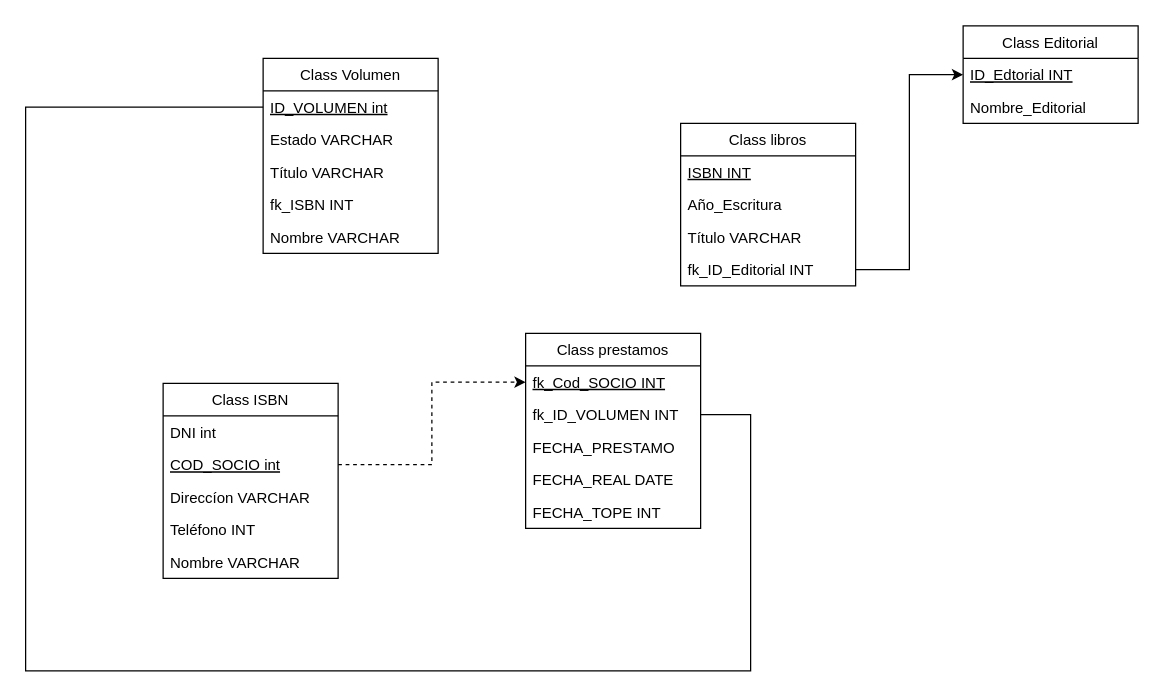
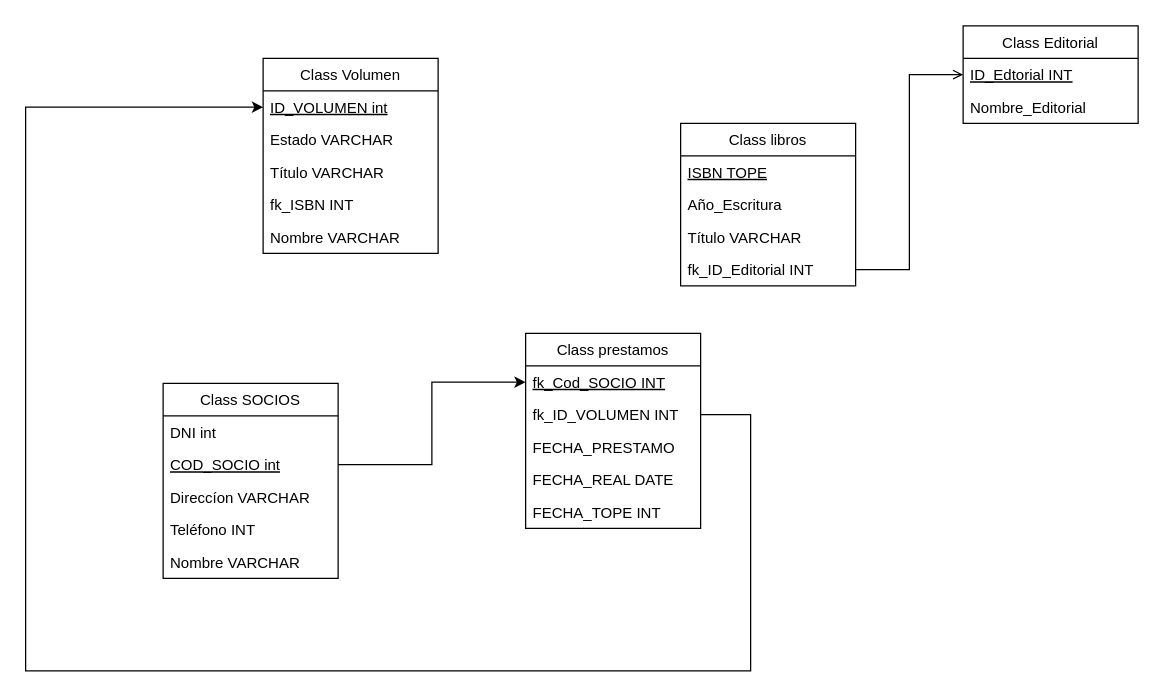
  <mxCell id="0" />
  <mxCell id="1" parent="0" />
  <mxCell id="2" value="Class Volumen" style="swimlane;fontStyle=0;childLayout=stackLayout;horizontal=1;startSize=26;fillColor=none;horizontalStack=0;resizeParent=1;resizeParentMax=0;resizeLast=0;collapsible=1;marginBottom=0;" vertex="1" parent="1"><mxGeometry x="210" y="46" width="140" height="156" as="geometry" /></mxCell>
  <mxCell id="3" value="ID_VOLUMEN int&#10;" style="text;strokeColor=none;fillColor=none;align=left;verticalAlign=top;spacingLeft=4;spacingRight=4;overflow=hidden;rotatable=0;points=[[0,0.5],[1,0.5]];portConstraint=eastwest;fontStyle=4" vertex="1" parent="2"><mxGeometry y="26" width="140" height="26" as="geometry" /></mxCell>
  <mxCell id="4" value="Estado VARCHAR" style="text;strokeColor=none;fillColor=none;align=left;verticalAlign=top;spacingLeft=4;spacingRight=4;overflow=hidden;rotatable=0;points=[[0,0.5],[1,0.5]];portConstraint=eastwest;fontStyle=0" vertex="1" parent="2"><mxGeometry y="52" width="140" height="26" as="geometry" /></mxCell>
  <mxCell id="5" value="Título VARCHAR" style="text;strokeColor=none;fillColor=none;align=left;verticalAlign=top;spacingLeft=4;spacingRight=4;overflow=hidden;rotatable=0;points=[[0,0.5],[1,0.5]];portConstraint=eastwest;" vertex="1" parent="2"><mxGeometry y="78" width="140" height="26" as="geometry" /></mxCell>
  <mxCell id="6" value="fk_ISBN INT" style="text;strokeColor=none;fillColor=none;align=left;verticalAlign=top;spacingLeft=4;spacingRight=4;overflow=hidden;rotatable=0;points=[[0,0.5],[1,0.5]];portConstraint=eastwest;" vertex="1" parent="2"><mxGeometry y="104" width="140" height="26" as="geometry" /></mxCell>
  <mxCell id="7" value="Nombre VARCHAR" style="text;strokeColor=none;fillColor=none;align=left;verticalAlign=top;spacingLeft=4;spacingRight=4;overflow=hidden;rotatable=0;points=[[0,0.5],[1,0.5]];portConstraint=eastwest;" vertex="1" parent="2"><mxGeometry y="130" width="140" height="26" as="geometry" /></mxCell>
  <mxCell id="8" value="Class libros" style="swimlane;fontStyle=0;childLayout=stackLayout;horizontal=1;startSize=26;fillColor=none;horizontalStack=0;resizeParent=1;resizeParentMax=0;resizeLast=0;collapsible=1;marginBottom=0;" vertex="1" parent="1"><mxGeometry x="544" y="98" width="140" height="130" as="geometry" /></mxCell>
- <mxCell id="9" value="ISBN INT" style="text;strokeColor=none;fillColor=none;align=left;verticalAlign=top;spacingLeft=4;spacingRight=4;overflow=hidden;rotatable=0;points=[[0,0.5],[1,0.5]];portConstraint=eastwest;fontStyle=4" vertex="1" parent="8"><mxGeometry y="26" width="140" height="26" as="geometry" /></mxCell>
+ <mxCell id="9" value="ISBN TOPE" style="text;strokeColor=none;fillColor=none;align=left;verticalAlign=top;spacingLeft=4;spacingRight=4;overflow=hidden;rotatable=0;points=[[0,0.5],[1,0.5]];portConstraint=eastwest;fontStyle=4" vertex="1" parent="8"><mxGeometry y="26" width="140" height="26" as="geometry" /></mxCell>
  <mxCell id="10" value="Año_Escritura" style="text;strokeColor=none;fillColor=none;align=left;verticalAlign=top;spacingLeft=4;spacingRight=4;overflow=hidden;rotatable=0;points=[[0,0.5],[1,0.5]];portConstraint=eastwest;fontStyle=0" vertex="1" parent="8"><mxGeometry y="52" width="140" height="26" as="geometry" /></mxCell>
  <mxCell id="11" value="Título VARCHAR" style="text;strokeColor=none;fillColor=none;align=left;verticalAlign=top;spacingLeft=4;spacingRight=4;overflow=hidden;rotatable=0;points=[[0,0.5],[1,0.5]];portConstraint=eastwest;" vertex="1" parent="8"><mxGeometry y="78" width="140" height="26" as="geometry" /></mxCell>
  <mxCell id="12" value="fk_ID_Editorial INT" style="text;strokeColor=none;fillColor=none;align=left;verticalAlign=top;spacingLeft=4;spacingRight=4;overflow=hidden;rotatable=0;points=[[0,0.5],[1,0.5]];portConstraint=eastwest;" vertex="1" parent="8"><mxGeometry y="104" width="140" height="26" as="geometry" /></mxCell>
- <mxCell id="13" value="Class ISBN" style="swimlane;fontStyle=0;childLayout=stackLayout;horizontal=1;startSize=26;fillColor=none;horizontalStack=0;resizeParent=1;resizeParentMax=0;resizeLast=0;collapsible=1;marginBottom=0;" vertex="1" parent="1"><mxGeometry x="130" y="306" width="140" height="156" as="geometry" /></mxCell>
+ <mxCell id="13" value="Class SOCIOS" style="swimlane;fontStyle=0;childLayout=stackLayout;horizontal=1;startSize=26;fillColor=none;horizontalStack=0;resizeParent=1;resizeParentMax=0;resizeLast=0;collapsible=1;marginBottom=0;" vertex="1" parent="1"><mxGeometry x="130" y="306" width="140" height="156" as="geometry" /></mxCell>
  <mxCell id="14" value="DNI int&#10;" style="text;strokeColor=none;fillColor=none;align=left;verticalAlign=top;spacingLeft=4;spacingRight=4;overflow=hidden;rotatable=0;points=[[0,0.5],[1,0.5]];portConstraint=eastwest;" vertex="1" parent="13"><mxGeometry y="26" width="140" height="26" as="geometry" /></mxCell>
  <mxCell id="15" value="COD_SOCIO int" style="text;strokeColor=none;fillColor=none;align=left;verticalAlign=top;spacingLeft=4;spacingRight=4;overflow=hidden;rotatable=0;points=[[0,0.5],[1,0.5]];portConstraint=eastwest;fontStyle=4" vertex="1" parent="13"><mxGeometry y="52" width="140" height="26" as="geometry" /></mxCell>
  <mxCell id="16" value="Direccíon VARCHAR" style="text;strokeColor=none;fillColor=none;align=left;verticalAlign=top;spacingLeft=4;spacingRight=4;overflow=hidden;rotatable=0;points=[[0,0.5],[1,0.5]];portConstraint=eastwest;" vertex="1" parent="13"><mxGeometry y="78" width="140" height="26" as="geometry" /></mxCell>
  <mxCell id="17" value="Teléfono INT" style="text;strokeColor=none;fillColor=none;align=left;verticalAlign=top;spacingLeft=4;spacingRight=4;overflow=hidden;rotatable=0;points=[[0,0.5],[1,0.5]];portConstraint=eastwest;" vertex="1" parent="13"><mxGeometry y="104" width="140" height="26" as="geometry" /></mxCell>
  <mxCell id="18" value="Nombre VARCHAR" style="text;strokeColor=none;fillColor=none;align=left;verticalAlign=top;spacingLeft=4;spacingRight=4;overflow=hidden;rotatable=0;points=[[0,0.5],[1,0.5]];portConstraint=eastwest;" vertex="1" parent="13"><mxGeometry y="130" width="140" height="26" as="geometry" /></mxCell>
  <mxCell id="19" value="Class Editorial" style="swimlane;fontStyle=0;childLayout=stackLayout;horizontal=1;startSize=26;fillColor=none;horizontalStack=0;resizeParent=1;resizeParentMax=0;resizeLast=0;collapsible=1;marginBottom=0;" vertex="1" parent="1"><mxGeometry x="770" y="20" width="140" height="78" as="geometry" /></mxCell>
  <mxCell id="20" value="ID_Edtorial INT" style="text;strokeColor=none;fillColor=none;align=left;verticalAlign=top;spacingLeft=4;spacingRight=4;overflow=hidden;rotatable=0;points=[[0,0.5],[1,0.5]];portConstraint=eastwest;fontStyle=4" vertex="1" parent="19"><mxGeometry y="26" width="140" height="26" as="geometry" /></mxCell>
  <mxCell id="21" value="Nombre_Editorial" style="text;strokeColor=none;fillColor=none;align=left;verticalAlign=top;spacingLeft=4;spacingRight=4;overflow=hidden;rotatable=0;points=[[0,0.5],[1,0.5]];portConstraint=eastwest;fontStyle=0" vertex="1" parent="19"><mxGeometry y="52" width="140" height="26" as="geometry" /></mxCell>
  <mxCell id="22" value="Class prestamos" style="swimlane;fontStyle=0;childLayout=stackLayout;horizontal=1;startSize=26;fillColor=none;horizontalStack=0;resizeParent=1;resizeParentMax=0;resizeLast=0;collapsible=1;marginBottom=0;" vertex="1" parent="1"><mxGeometry x="420" y="266" width="140" height="156" as="geometry" /></mxCell>
  <mxCell id="23" value="fk_Cod_SOCIO INT" style="text;strokeColor=none;fillColor=none;align=left;verticalAlign=top;spacingLeft=4;spacingRight=4;overflow=hidden;rotatable=0;points=[[0,0.5],[1,0.5]];portConstraint=eastwest;fontStyle=4" vertex="1" parent="22"><mxGeometry y="26" width="140" height="26" as="geometry" /></mxCell>
  <mxCell id="24" value="fk_ID_VOLUMEN INT" style="text;strokeColor=none;fillColor=none;align=left;verticalAlign=top;spacingLeft=4;spacingRight=4;overflow=hidden;rotatable=0;points=[[0,0.5],[1,0.5]];portConstraint=eastwest;fontStyle=0" vertex="1" parent="22"><mxGeometry y="52" width="140" height="26" as="geometry" /></mxCell>
  <mxCell id="25" value="FECHA_PRESTAMO" style="text;strokeColor=none;fillColor=none;align=left;verticalAlign=top;spacingLeft=4;spacingRight=4;overflow=hidden;rotatable=0;points=[[0,0.5],[1,0.5]];portConstraint=eastwest;" vertex="1" parent="22"><mxGeometry y="78" width="140" height="26" as="geometry" /></mxCell>
  <mxCell id="26" value="FECHA_REAL DATE" style="text;strokeColor=none;fillColor=none;align=left;verticalAlign=top;spacingLeft=4;spacingRight=4;overflow=hidden;rotatable=0;points=[[0,0.5],[1,0.5]];portConstraint=eastwest;" vertex="1" parent="22"><mxGeometry y="104" width="140" height="26" as="geometry" /></mxCell>
  <mxCell id="27" value="FECHA_TOPE INT" style="text;strokeColor=none;fillColor=none;align=left;verticalAlign=top;spacingLeft=4;spacingRight=4;overflow=hidden;rotatable=0;points=[[0,0.5],[1,0.5]];portConstraint=eastwest;" vertex="1" parent="22"><mxGeometry y="130" width="140" height="26" as="geometry" /></mxCell>
- <mxCell id="28" style="edgeStyle=orthogonalEdgeStyle;rounded=0;orthogonalLoop=1;jettySize=auto;html=1;entryX=0;entryY=0.5;entryDx=0;entryDy=0;dashed=1;" edge="1" parent="1" source="15" target="23"><mxGeometry relative="1" as="geometry" /></mxCell>
- <mxCell id="29" style="edgeStyle=orthogonalEdgeStyle;rounded=0;orthogonalLoop=1;jettySize=auto;html=1;entryX=0;entryY=0.5;entryDx=0;entryDy=0;" edge="1" parent="1" source="12" target="20"><mxGeometry relative="1" as="geometry" /></mxCell>
- <mxCell id="30" style="edgeStyle=orthogonalEdgeStyle;rounded=0;orthogonalLoop=1;jettySize=auto;html=1;entryX=0;entryY=0.5;entryDx=0;entryDy=0;endArrow=none;" edge="1" parent="1" source="24" target="3"><mxGeometry relative="1" as="geometry"><Array as="points"><mxPoint x="600" y="331" /><mxPoint x="600" y="536" /><mxPoint x="20" y="536" /><mxPoint x="20" y="85" /></Array></mxGeometry></mxCell>
+ <mxCell id="28" style="edgeStyle=orthogonalEdgeStyle;rounded=0;orthogonalLoop=1;jettySize=auto;html=1;entryX=0;entryY=0.5;entryDx=0;entryDy=0;" edge="1" parent="1" source="15" target="23"><mxGeometry relative="1" as="geometry" /></mxCell>
+ <mxCell id="29" style="edgeStyle=orthogonalEdgeStyle;rounded=0;orthogonalLoop=1;jettySize=auto;html=1;entryX=0;entryY=0.5;entryDx=0;entryDy=0;endArrow=open;" edge="1" parent="1" source="12" target="20"><mxGeometry relative="1" as="geometry" /></mxCell>
+ <mxCell id="30" style="edgeStyle=orthogonalEdgeStyle;rounded=0;orthogonalLoop=1;jettySize=auto;html=1;entryX=0;entryY=0.5;entryDx=0;entryDy=0;" edge="1" parent="1" source="24" target="3"><mxGeometry relative="1" as="geometry"><Array as="points"><mxPoint x="600" y="331" /><mxPoint x="600" y="536" /><mxPoint x="20" y="536" /><mxPoint x="20" y="85" /></Array></mxGeometry></mxCell>
